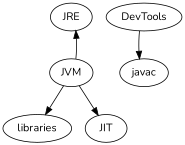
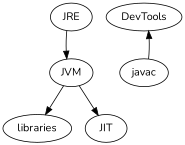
  digraph {
    fontname=Nunito
    node [fontname=Nunito]
    edge [fontname=Nunito]
    JRE
    JVM
    DevTools
    javac
    libraries
    JIT
-   JVM -> JRE
+   JRE -> JVM
    JVM -> libraries
    JVM -> JIT
-   DevTools -> javac
+   javac -> DevTools
  }
